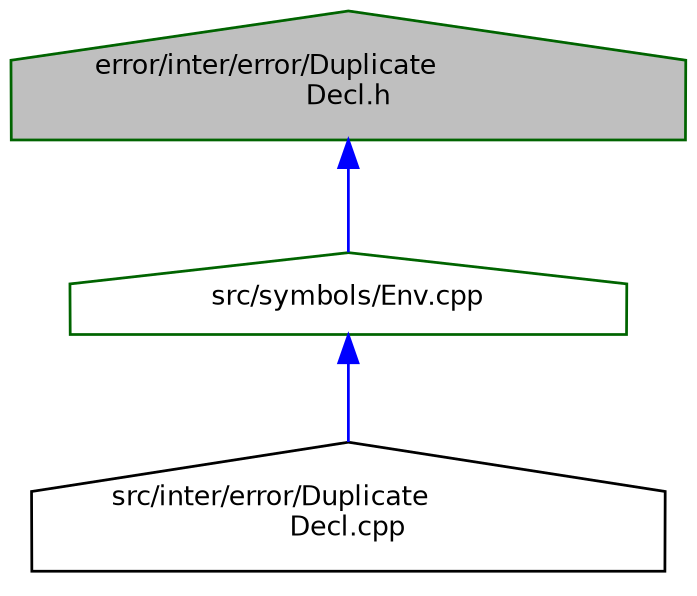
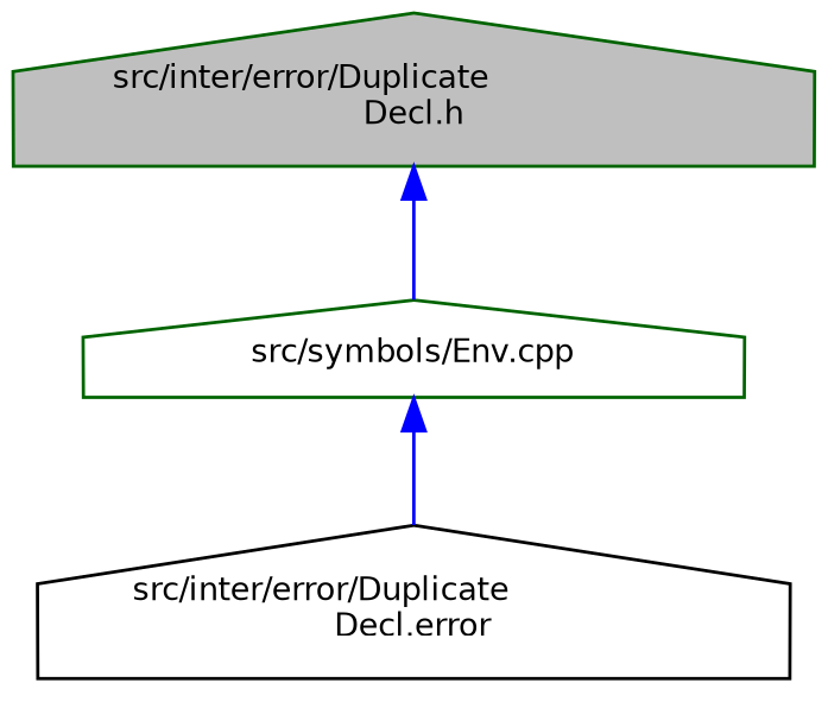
  digraph {
    node [color=darkgreen fillcolor=white fontname=Helvetica fontsize=10 shape=house style=filled]
    edge [color=blue dir=back fontname=Helvetica fontsize=10 labelfontname=Helvetica labelfontsize=10 style=solid]
-   n1 [fillcolor=grey75 fontcolor=black height=0.2 label="error/inter/error/Duplicate\lDecl.h" width=0.4]
+   n1 [fillcolor=grey75 fontcolor=black height=0.2 label="src/inter/error/Duplicate\lDecl.h" width=0.4]
    n2 [height=0.2 label="src/symbols/Env.cpp" width=0.4]
-   n3 [color=black height=0.2 label="src/inter/error/Duplicate\lDecl.cpp" width=0.4]
+   n3 [color=black height=0.2 label="src/inter/error/Duplicate\lDecl.error" width=0.4]
    n1 -> n2
    n2 -> n3
  }
